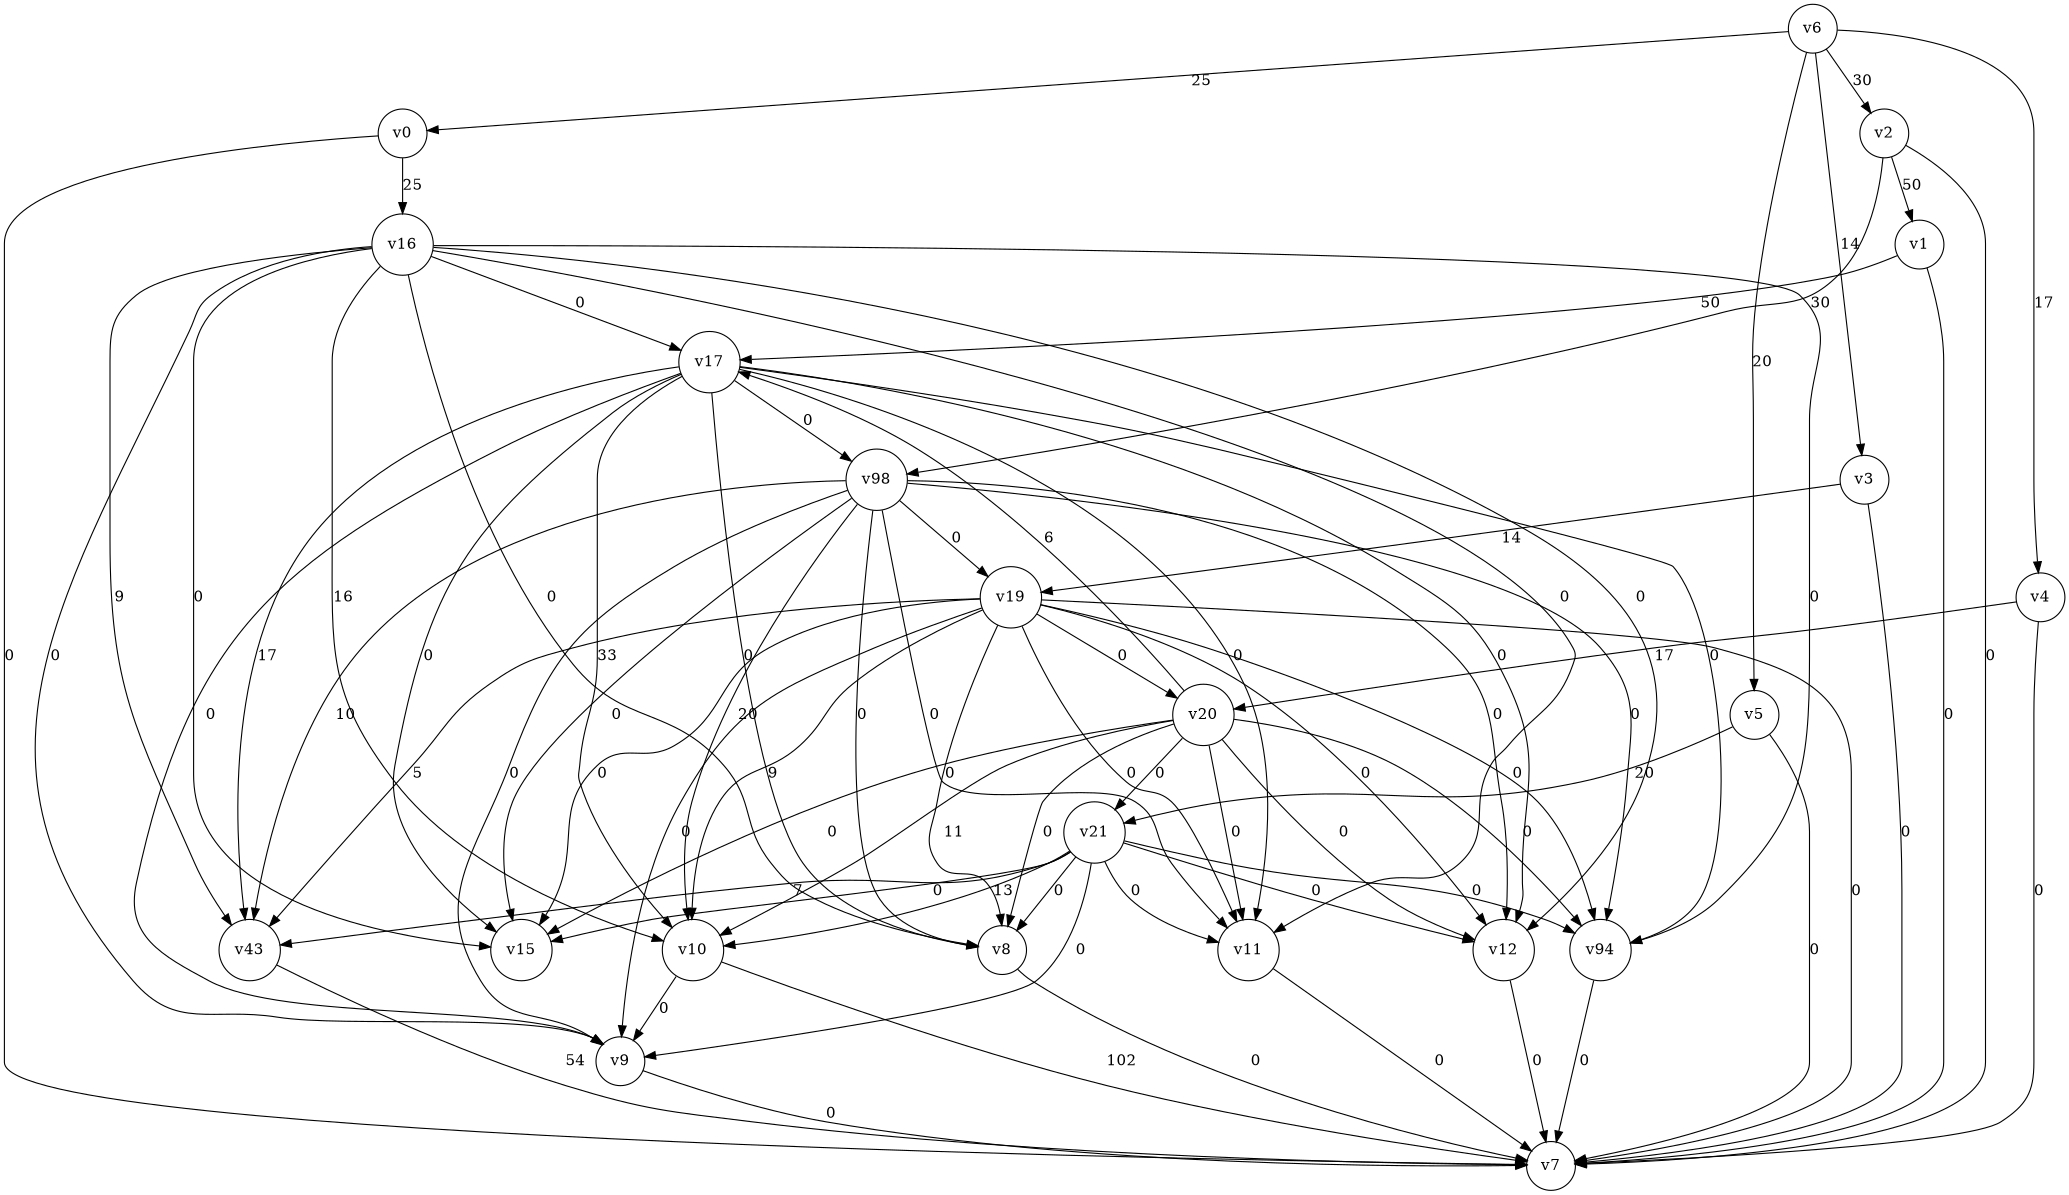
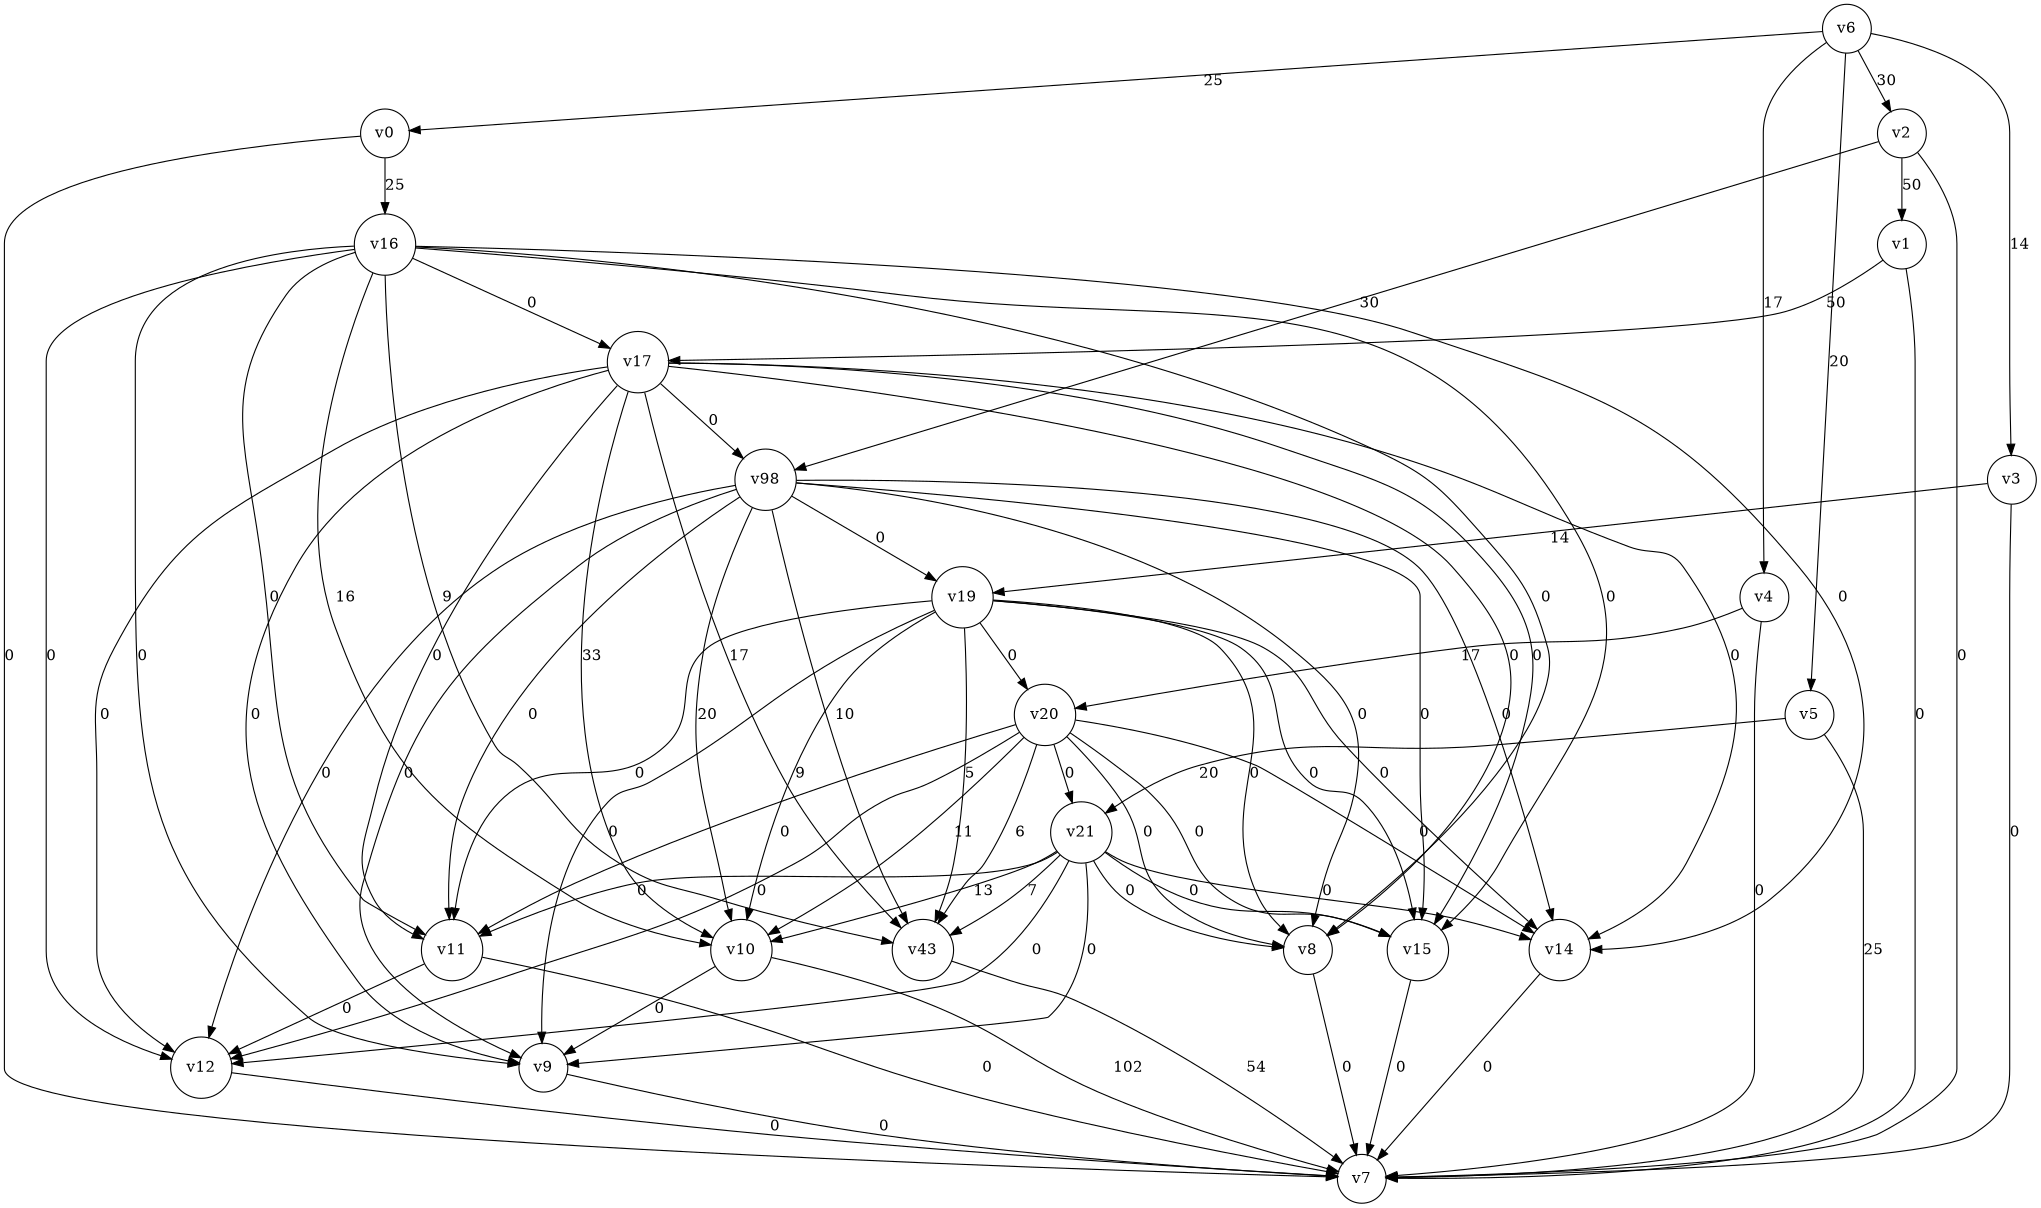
  digraph {
    node [shape=circle]
    n1 [label=v0]
    n2 [label=v7]
    n3 [label=v16]
    n4 [label=v17]
    n5 [label=v8]
    n6 [label=v9]
    n7 [label=v10]
    n8 [label=v11]
    n9 [label=v12]
    n10 [label=v43]
-   n11 [label=v94]
+   n11 [label=v14]
    n12 [label=v15]
    n13 [label=v1]
    n14 [label=v98]
    n15 [label=v2]
    n16 [label=v19]
    n17 [label=v3]
    n18 [label=v20]
    n19 [label=v4]
    n20 [label=v21]
    n21 [label=v5]
    n22 [label=v6]
    n1 -> n2 [label=0]
    n1 -> n3 [label=25]
    n3 -> n4 [label=0]
    n3 -> n5 [label=0]
    n3 -> n6 [label=0]
    n3 -> n7 [label=16]
    n3 -> n8 [label=0]
    n3 -> n9 [label=0]
    n3 -> n10 [label=9]
    n3 -> n11 [label=0]
    n3 -> n12 [label=0]
    n4 -> n5 [label=0]
    n4 -> n6 [label=0]
    n4 -> n7 [label=33]
    n4 -> n8 [label=0]
    n4 -> n9 [label=0]
    n4 -> n10 [label=17]
    n4 -> n11 [label=0]
    n4 -> n12 [label=0]
    n4 -> n14 [label=0]
    n5 -> n2 [label=0]
    n6 -> n2 [label=0]
    n7 -> n2 [label=102]
    n7 -> n6 [label=0]
    n8 -> n2 [label=0]
    n9 -> n2 [label=0]
    n10 -> n2 [label=54]
    n11 -> n2 [label=0]
-   n16 -> n2 [label=0]
+   n12 -> n2 [label=0]
    n13 -> n2 [label=0]
    n13 -> n4 [label=50]
    n14 -> n5 [label=0]
    n14 -> n6 [label=0]
    n14 -> n7 [label=20]
    n14 -> n8 [label=0]
    n14 -> n9 [label=0]
    n14 -> n10 [label=10]
    n14 -> n11 [label=0]
    n14 -> n12 [label=0]
    n14 -> n16 [label=0]
    n15 -> n2 [label=0]
    n15 -> n13 [label=50]
    n15 -> n14 [label=30]
    n16 -> n5 [label=0]
    n16 -> n6 [label=0]
    n16 -> n7 [label=9]
    n16 -> n8 [label=0]
-   n16 -> n9 [label=0]
+   n8 -> n9 [label=0]
    n16 -> n10 [label=5]
    n16 -> n11 [label=0]
    n16 -> n12 [label=0]
    n16 -> n18 [label=0]
    n17 -> n2 [label=0]
    n17 -> n16 [label=14]
    n18 -> n5 [label=0]
    n18 -> n7 [label=11]
    n18 -> n8 [label=0]
    n18 -> n9 [label=0]
-   n18 -> n4 [label=6]
+   n18 -> n10 [label=6]
    n18 -> n11 [label=0]
    n18 -> n12 [label=0]
    n18 -> n20 [label=0]
    n19 -> n2 [label=0]
    n19 -> n18 [label=17]
    n20 -> n5 [label=0]
    n20 -> n6 [label=0]
    n20 -> n7 [label=13]
    n20 -> n8 [label=0]
    n20 -> n9 [label=0]
    n20 -> n10 [label=7]
    n20 -> n11 [label=0]
    n20 -> n12 [label=0]
-   n21 -> n2 [label=0]
+   n21 -> n2 [label=25]
    n21 -> n20 [label=20]
    n22 -> n1 [label=25]
    n22 -> n15 [label=30]
    n22 -> n17 [label=14]
    n22 -> n19 [label=17]
    n22 -> n21 [label=20]
  }
